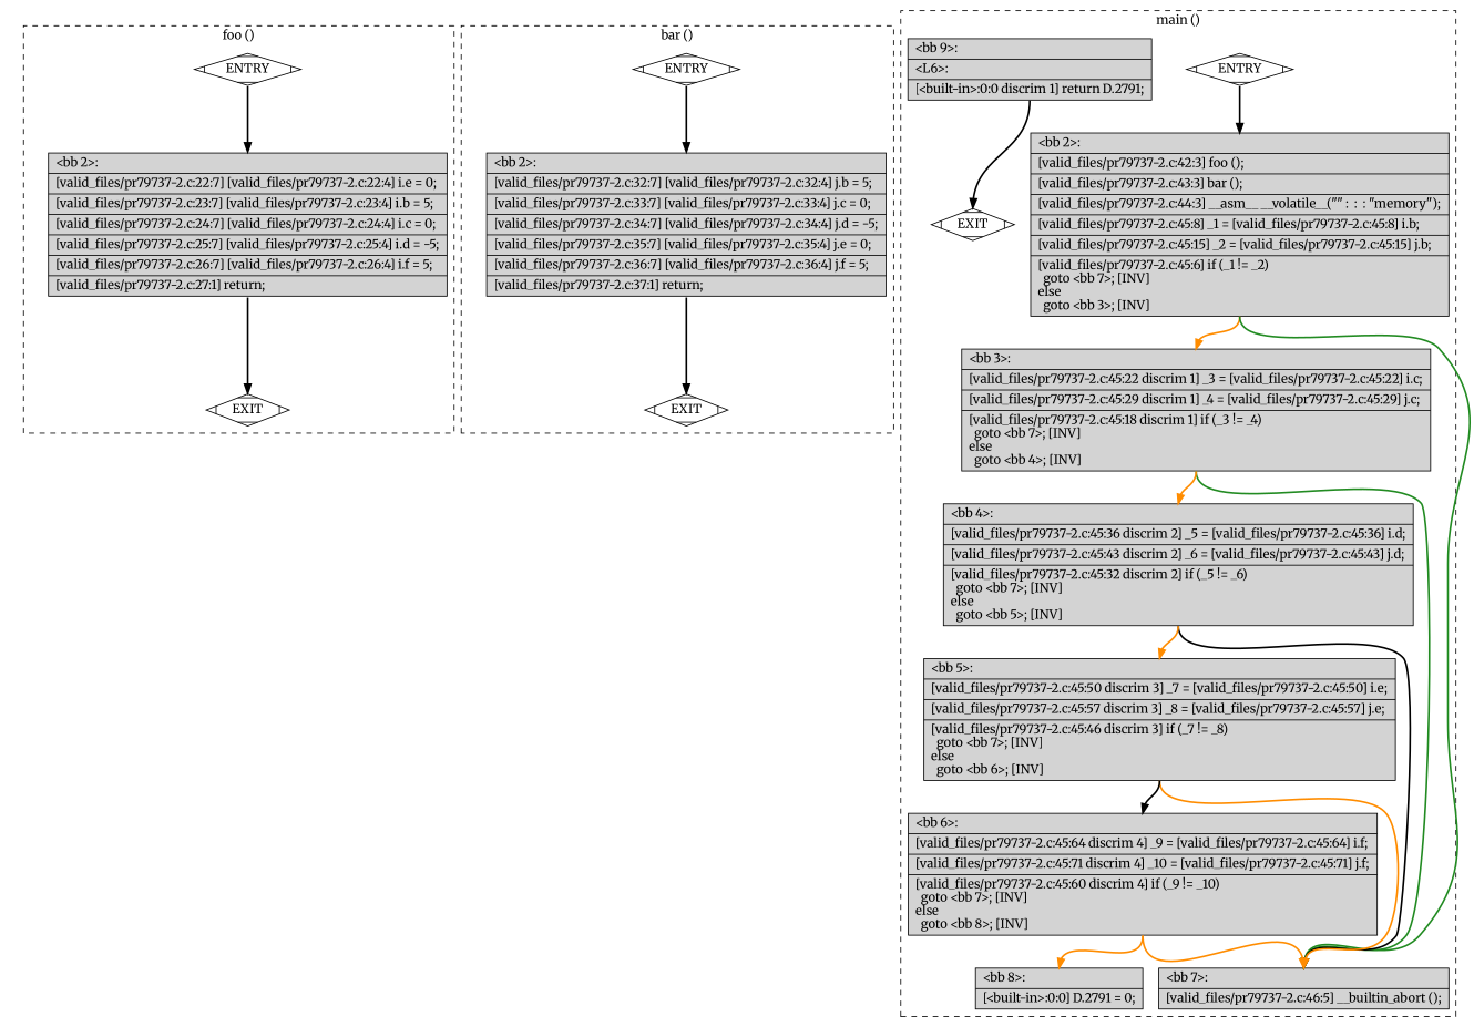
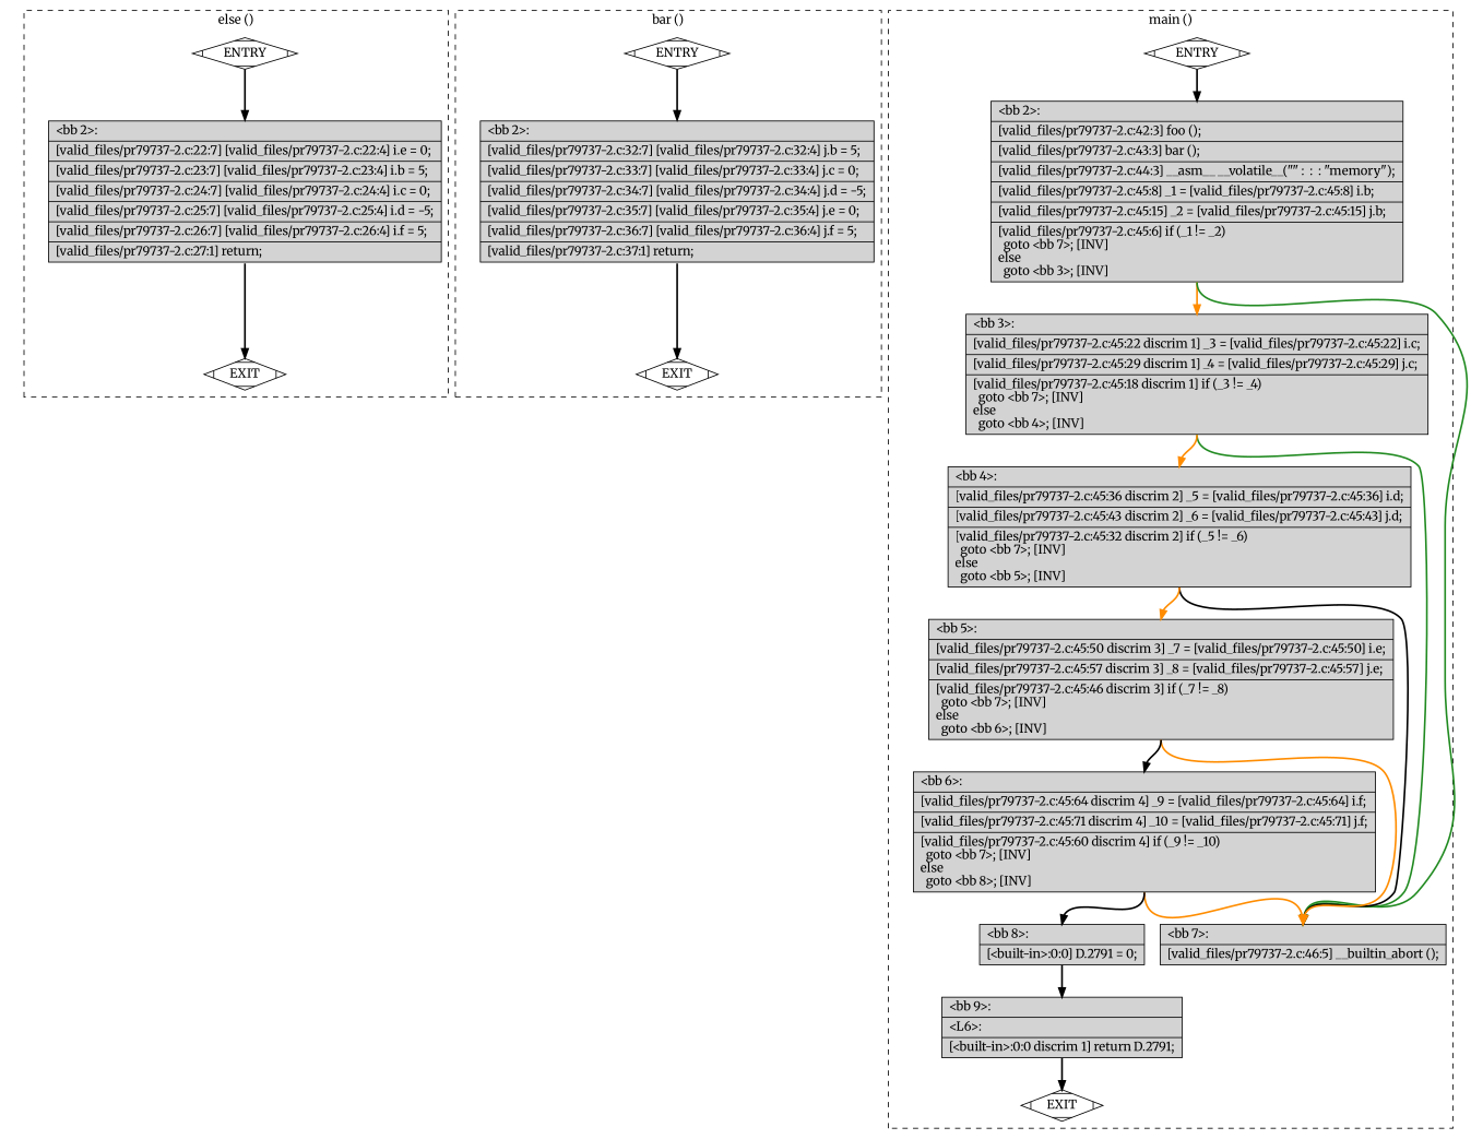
  digraph {
    fontname=Merriweather
    node [fillcolor=lightgrey fontname=Merriweather shape=record style=filled]
    edge [constraint=true fontname=Merriweather headport=n style="solid,bold" tailport=s color=black weight=10]
    n1 [fillcolor=white label=ENTRY shape=Mdiamond]
    n2 [fillcolor=white label=EXIT shape=Mdiamond]
    n3 [label="{\<bb\ 2\>:\l|[valid_files/pr79737-2.c:22:7]\ [valid_files/pr79737-2.c:22:4]\ i.e\ =\ 0;\l|[valid_files/pr79737-2.c:23:7]\ [valid_files/pr79737-2.c:23:4]\ i.b\ =\ 5;\l|[valid_files/pr79737-2.c:24:7]\ [valid_files/pr79737-2.c:24:4]\ i.c\ =\ 0;\l|[valid_files/pr79737-2.c:25:7]\ [valid_files/pr79737-2.c:25:4]\ i.d\ =\ -5;\l|[valid_files/pr79737-2.c:26:7]\ [valid_files/pr79737-2.c:26:4]\ i.f\ =\ 5;\l|[valid_files/pr79737-2.c:27:1]\ return;\l}"]
    n4 [fillcolor=white label=ENTRY shape=Mdiamond]
    n5 [fillcolor=white label=EXIT shape=Mdiamond]
    n6 [label="{\<bb\ 2\>:\l|[valid_files/pr79737-2.c:32:7]\ [valid_files/pr79737-2.c:32:4]\ j.b\ =\ 5;\l|[valid_files/pr79737-2.c:33:7]\ [valid_files/pr79737-2.c:33:4]\ j.c\ =\ 0;\l|[valid_files/pr79737-2.c:34:7]\ [valid_files/pr79737-2.c:34:4]\ j.d\ =\ -5;\l|[valid_files/pr79737-2.c:35:7]\ [valid_files/pr79737-2.c:35:4]\ j.e\ =\ 0;\l|[valid_files/pr79737-2.c:36:7]\ [valid_files/pr79737-2.c:36:4]\ j.f\ =\ 5;\l|[valid_files/pr79737-2.c:37:1]\ return;\l}"]
    n7 [fillcolor=white label=ENTRY shape=Mdiamond]
    n8 [fillcolor=white label=EXIT shape=Mdiamond]
    n9 [label="{\<bb\ 2\>:\l|[valid_files/pr79737-2.c:42:3]\ foo\ ();\l|[valid_files/pr79737-2.c:43:3]\ bar\ ();\l|[valid_files/pr79737-2.c:44:3]\ __asm__\ __volatile__(\"\"\ :\ \ :\ \ :\ \"memory\");\l|[valid_files/pr79737-2.c:45:8]\ _1\ =\ [valid_files/pr79737-2.c:45:8]\ i.b;\l|[valid_files/pr79737-2.c:45:15]\ _2\ =\ [valid_files/pr79737-2.c:45:15]\ j.b;\l|[valid_files/pr79737-2.c:45:6]\ if\ (_1\ !=\ _2)\l\ \ goto\ \<bb\ 7\>;\ [INV]\lelse\l\ \ goto\ \<bb\ 3\>;\ [INV]\l}"]
    n10 [label="{\<bb\ 3\>:\l|[valid_files/pr79737-2.c:45:22\ discrim\ 1]\ _3\ =\ [valid_files/pr79737-2.c:45:22]\ i.c;\l|[valid_files/pr79737-2.c:45:29\ discrim\ 1]\ _4\ =\ [valid_files/pr79737-2.c:45:29]\ j.c;\l|[valid_files/pr79737-2.c:45:18\ discrim\ 1]\ if\ (_3\ !=\ _4)\l\ \ goto\ \<bb\ 7\>;\ [INV]\lelse\l\ \ goto\ \<bb\ 4\>;\ [INV]\l}"]
    n11 [label="{\<bb\ 7\>:\l|[valid_files/pr79737-2.c:46:5]\ __builtin_abort\ ();\l}"]
    n12 [label="{\<bb\ 4\>:\l|[valid_files/pr79737-2.c:45:36\ discrim\ 2]\ _5\ =\ [valid_files/pr79737-2.c:45:36]\ i.d;\l|[valid_files/pr79737-2.c:45:43\ discrim\ 2]\ _6\ =\ [valid_files/pr79737-2.c:45:43]\ j.d;\l|[valid_files/pr79737-2.c:45:32\ discrim\ 2]\ if\ (_5\ !=\ _6)\l\ \ goto\ \<bb\ 7\>;\ [INV]\lelse\l\ \ goto\ \<bb\ 5\>;\ [INV]\l}"]
    n13 [label="{\<bb\ 5\>:\l|[valid_files/pr79737-2.c:45:50\ discrim\ 3]\ _7\ =\ [valid_files/pr79737-2.c:45:50]\ i.e;\l|[valid_files/pr79737-2.c:45:57\ discrim\ 3]\ _8\ =\ [valid_files/pr79737-2.c:45:57]\ j.e;\l|[valid_files/pr79737-2.c:45:46\ discrim\ 3]\ if\ (_7\ !=\ _8)\l\ \ goto\ \<bb\ 7\>;\ [INV]\lelse\l\ \ goto\ \<bb\ 6\>;\ [INV]\l}"]
    n14 [label="{\<bb\ 6\>:\l|[valid_files/pr79737-2.c:45:64\ discrim\ 4]\ _9\ =\ [valid_files/pr79737-2.c:45:64]\ i.f;\l|[valid_files/pr79737-2.c:45:71\ discrim\ 4]\ _10\ =\ [valid_files/pr79737-2.c:45:71]\ j.f;\l|[valid_files/pr79737-2.c:45:60\ discrim\ 4]\ if\ (_9\ !=\ _10)\l\ \ goto\ \<bb\ 7\>;\ [INV]\lelse\l\ \ goto\ \<bb\ 8\>;\ [INV]\l}"]
    n15 [label="{\<bb\ 8\>:\l|[\<built-in\>:0:0]\ D.2791\ =\ 0;\l}"]
    n16 [label="{\<bb\ 9\>:\l|\<L6\>:\l|[\<built-in\>:0:0\ discrim\ 1]\ return\ D.2791;\l}"]
    subgraph cluster_1 {
      color=black
-     label="foo ()"
+     label="else ()"
      style=dashed
      n1
      n2
      n3
    }
    subgraph cluster_2 {
      color=black
      label="bar ()"
      style=dashed
      n4
      n5
      n6
    }
    subgraph cluster_3 {
      color=black
      label="main ()"
      style=dashed
      n7
      n8
      n9
      n10
      n11
      n12
      n13
      n14
      n15
      n16
    }
    n1 -> n2 [style=invis color="" weight=""]
    n1 -> n3 [weight=100]
    n3 -> n2
    n4 -> n5 [style=invis color="" weight=""]
    n4 -> n6 [weight=100]
    n6 -> n5
    n7 -> n8 [style=invis color="" weight=""]
    n7 -> n9 [weight=100]
    n9 -> n10 [color=darkorange]
    n9 -> n11 [color=forestgreen]
    n10 -> n11 [color=forestgreen]
    n10 -> n12 [color=darkorange]
    n12 -> n11
    n12 -> n13 [color=darkorange]
    n13 -> n11 [color=darkorange]
    n13 -> n14
    n14 -> n11 [color=darkorange]
-   n14 -> n15 [color=darkorange]
+   n14 -> n15
+   n15 -> n16 [weight=100]
    n16 -> n8
  }
